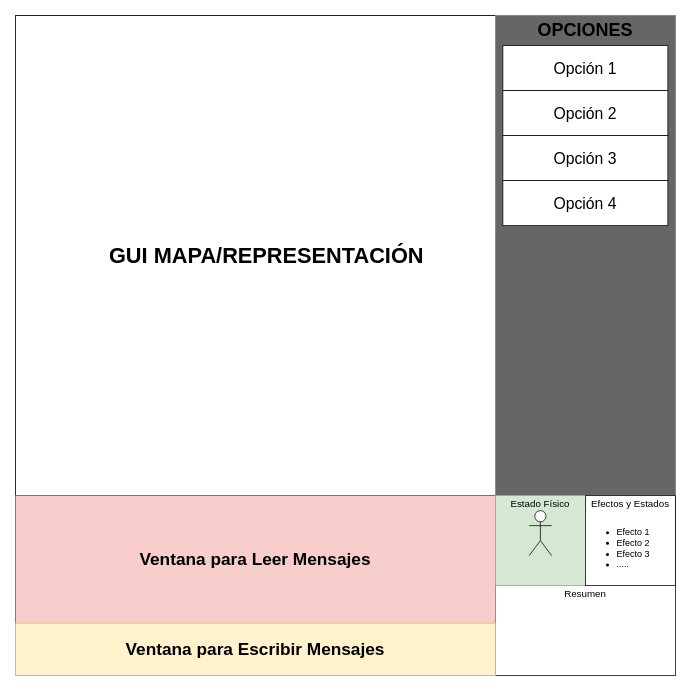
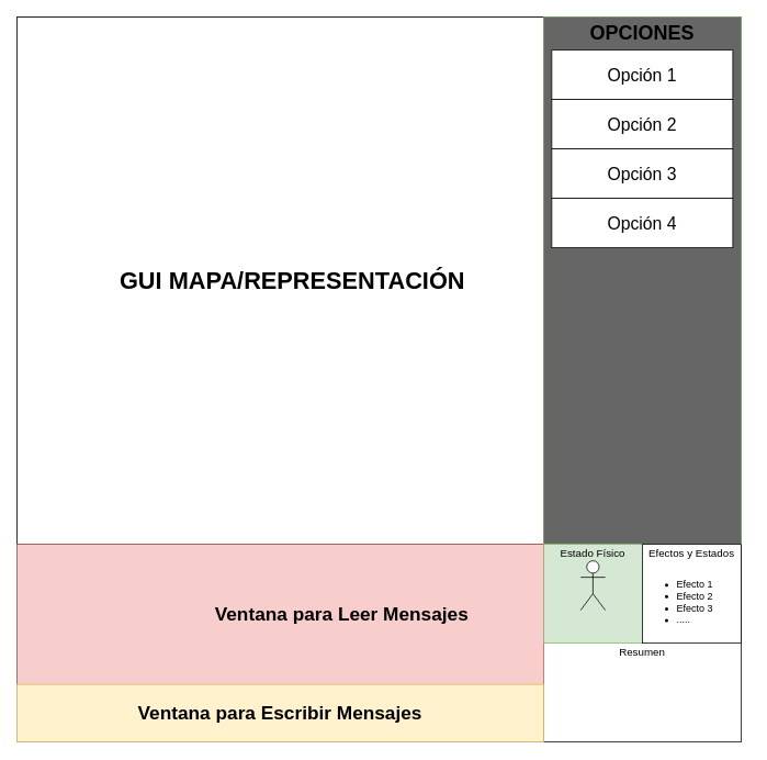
  <mxCell id="0" />
  <mxCell id="1" parent="0" />
  <mxCell id="2" value="" style="whiteSpace=wrap;html=1;aspect=fixed;" vertex="1" parent="1"><mxGeometry x="20" y="20" width="880" height="880" as="geometry" /></mxCell>
  <mxCell id="3" value="" style="whiteSpace=wrap;html=1;aspect=fixed;" vertex="1" parent="1"><mxGeometry x="20" y="20" width="640" height="640" as="geometry" /></mxCell>
  <mxCell id="4" value="" style="rounded=0;whiteSpace=wrap;html=1;fillColor=#666666;strokeColor=#82b366;" vertex="1" parent="1"><mxGeometry x="660" y="20" width="240" height="640" as="geometry" /></mxCell>
  <mxCell id="5" value="" style="rounded=0;whiteSpace=wrap;html=1;fillColor=#f8cecc;strokeColor=#b85450;" vertex="1" parent="1"><mxGeometry x="20" y="660" width="640" height="240" as="geometry" /></mxCell>
  <mxCell id="6" value="" style="rounded=0;whiteSpace=wrap;html=1;fillColor=#d5e8d4;strokeColor=#82b366;" vertex="1" parent="1"><mxGeometry x="660" y="660" width="120" height="120" as="geometry" /></mxCell>
  <mxCell id="7" value="" style="shape=umlActor;verticalLabelPosition=bottom;verticalAlign=top;html=1;outlineConnect=0;" vertex="1" parent="1"><mxGeometry x="705" y="680" width="30" height="60" as="geometry" /></mxCell>
  <mxCell id="8" value="&lt;font style=&quot;font-size: 29px;&quot;&gt;&lt;b&gt;GUI MAPA/REPRESENTACIÓN&lt;/b&gt;&lt;/font&gt;" style="text;html=1;strokeColor=none;fillColor=none;align=center;verticalAlign=middle;whiteSpace=wrap;rounded=0;" vertex="1" parent="1"><mxGeometry x="100" y="190" width="510" height="300" as="geometry" /></mxCell>
  <mxCell id="9" value="&lt;font style=&quot;font-size: 24px;&quot;&gt;&lt;b&gt;OPCIONES&lt;/b&gt;&lt;/font&gt;" style="text;html=1;strokeColor=none;fillColor=none;align=center;verticalAlign=middle;whiteSpace=wrap;rounded=0;" vertex="1" parent="1"><mxGeometry x="690" y="20" width="180" height="40" as="geometry" /></mxCell>
  <mxCell id="10" value="" style="rounded=0;whiteSpace=wrap;html=1;" vertex="1" parent="1"><mxGeometry x="670" y="60" width="220" height="60" as="geometry" /></mxCell>
  <mxCell id="11" value="" style="rounded=0;whiteSpace=wrap;html=1;" vertex="1" parent="1"><mxGeometry x="670" y="120" width="220" height="60" as="geometry" /></mxCell>
  <mxCell id="12" value="" style="rounded=0;whiteSpace=wrap;html=1;" vertex="1" parent="1"><mxGeometry x="670" y="180" width="220" height="60" as="geometry" /></mxCell>
  <mxCell id="13" value="" style="rounded=0;whiteSpace=wrap;html=1;" vertex="1" parent="1"><mxGeometry x="670" y="240" width="220" height="60" as="geometry" /></mxCell>
  <mxCell id="14" value="&lt;font style=&quot;font-size: 21px;&quot;&gt;Opción 1&lt;/font&gt;" style="text;html=1;strokeColor=none;fillColor=none;align=center;verticalAlign=middle;whiteSpace=wrap;rounded=0;" vertex="1" parent="1"><mxGeometry x="690" y="70" width="180" height="40" as="geometry" /></mxCell>
  <mxCell id="15" value="&lt;font style=&quot;font-size: 21px;&quot;&gt;Opción 2&lt;/font&gt;" style="text;html=1;strokeColor=none;fillColor=none;align=center;verticalAlign=middle;whiteSpace=wrap;rounded=0;" vertex="1" parent="1"><mxGeometry x="690" y="130" width="180" height="40" as="geometry" /></mxCell>
  <mxCell id="16" value="&lt;font style=&quot;font-size: 21px;&quot;&gt;Opción 3&lt;/font&gt;" style="text;html=1;strokeColor=none;fillColor=none;align=center;verticalAlign=middle;whiteSpace=wrap;rounded=0;" vertex="1" parent="1"><mxGeometry x="690" y="190" width="180" height="40" as="geometry" /></mxCell>
  <mxCell id="17" value="&lt;font style=&quot;font-size: 21px;&quot;&gt;Opción 4&lt;/font&gt;" style="text;html=1;strokeColor=none;fillColor=none;align=center;verticalAlign=middle;whiteSpace=wrap;rounded=0;" vertex="1" parent="1"><mxGeometry x="690" y="250" width="180" height="40" as="geometry" /></mxCell>
  <mxCell id="18" value="&lt;span style=&quot;font-size: 13px;&quot;&gt;Estado Físico&lt;/span&gt;" style="text;html=1;strokeColor=none;fillColor=none;align=center;verticalAlign=middle;whiteSpace=wrap;rounded=0;" vertex="1" parent="1"><mxGeometry x="650" y="660" width="140" height="20" as="geometry" /></mxCell>
  <mxCell id="19" value="" style="rounded=0;whiteSpace=wrap;html=1;" vertex="1" parent="1"><mxGeometry x="780" y="660" width="120" height="120" as="geometry" /></mxCell>
  <mxCell id="20" value="&lt;span style=&quot;font-size: 13px;&quot;&gt;Efectos y Estados&lt;/span&gt;" style="text;html=1;strokeColor=none;fillColor=none;align=center;verticalAlign=middle;whiteSpace=wrap;rounded=0;" vertex="1" parent="1"><mxGeometry x="770" y="660" width="140" height="20" as="geometry" /></mxCell>
  <mxCell id="21" value="&lt;div style=&quot;&quot;&gt;&lt;ul&gt;&lt;li style=&quot;text-align: justify;&quot;&gt;Efecto 1&lt;/li&gt;&lt;li style=&quot;text-align: justify;&quot;&gt;Efecto 2&lt;/li&gt;&lt;li style=&quot;text-align: justify;&quot;&gt;Efecto 3&lt;/li&gt;&lt;li style=&quot;text-align: justify;&quot;&gt;.....&lt;/li&gt;&lt;/ul&gt;&lt;/div&gt;" style="text;html=1;strokeColor=none;fillColor=none;align=left;verticalAlign=middle;whiteSpace=wrap;rounded=0;" vertex="1" parent="1"><mxGeometry x="780" y="680" width="120" height="100" as="geometry" /></mxCell>
  <mxCell id="22" value="&lt;span style=&quot;font-size: 13px;&quot;&gt;Resumen&lt;/span&gt;" style="text;html=1;strokeColor=none;fillColor=none;align=center;verticalAlign=middle;whiteSpace=wrap;rounded=0;" vertex="1" parent="1"><mxGeometry x="710" y="780" width="140" height="20" as="geometry" /></mxCell>
  <mxCell id="23" value="" style="rounded=0;whiteSpace=wrap;html=1;fillColor=#fff2cc;strokeColor=#d6b656;" vertex="1" parent="1"><mxGeometry x="20" y="830" width="640" height="70" as="geometry" /></mxCell>
  <mxCell id="24" value="&lt;div style=&quot;&quot;&gt;&lt;span style=&quot;background-color: initial;&quot;&gt;&lt;font style=&quot;font-size: 23px;&quot;&gt;&lt;b&gt;Ventana para Escribir Mensajes&lt;/b&gt;&lt;/font&gt;&lt;/span&gt;&lt;/div&gt;" style="text;html=1;strokeColor=none;fillColor=none;align=center;verticalAlign=middle;whiteSpace=wrap;rounded=0;" vertex="1" parent="1"><mxGeometry x="145" y="830" width="390" height="70" as="geometry" /></mxCell>
- <mxCell id="25" value="&lt;div style=&quot;&quot;&gt;&lt;span style=&quot;background-color: initial;&quot;&gt;&lt;font style=&quot;font-size: 23px;&quot;&gt;&lt;b&gt;Ventana para Leer Mensajes&lt;/b&gt;&lt;/font&gt;&lt;/span&gt;&lt;/div&gt;" style="text;html=1;strokeColor=none;fillColor=none;align=center;verticalAlign=middle;whiteSpace=wrap;rounded=0;" vertex="1" parent="1"><mxGeometry x="145" y="710" width="390" height="70" as="geometry" /></mxCell>
+ <mxCell id="25" value="&lt;div style=&quot;&quot;&gt;&lt;span style=&quot;background-color: initial;&quot;&gt;&lt;font style=&quot;font-size: 23px;&quot;&gt;&lt;b&gt;Ventana para Leer Mensajes&lt;/b&gt;&lt;/font&gt;&lt;/span&gt;&lt;/div&gt;" style="text;html=1;strokeColor=none;fillColor=none;align=center;verticalAlign=middle;whiteSpace=wrap;rounded=0;" vertex="1" parent="1"><mxGeometry x="220" y="710" width="390" height="70" as="geometry" /></mxCell>
